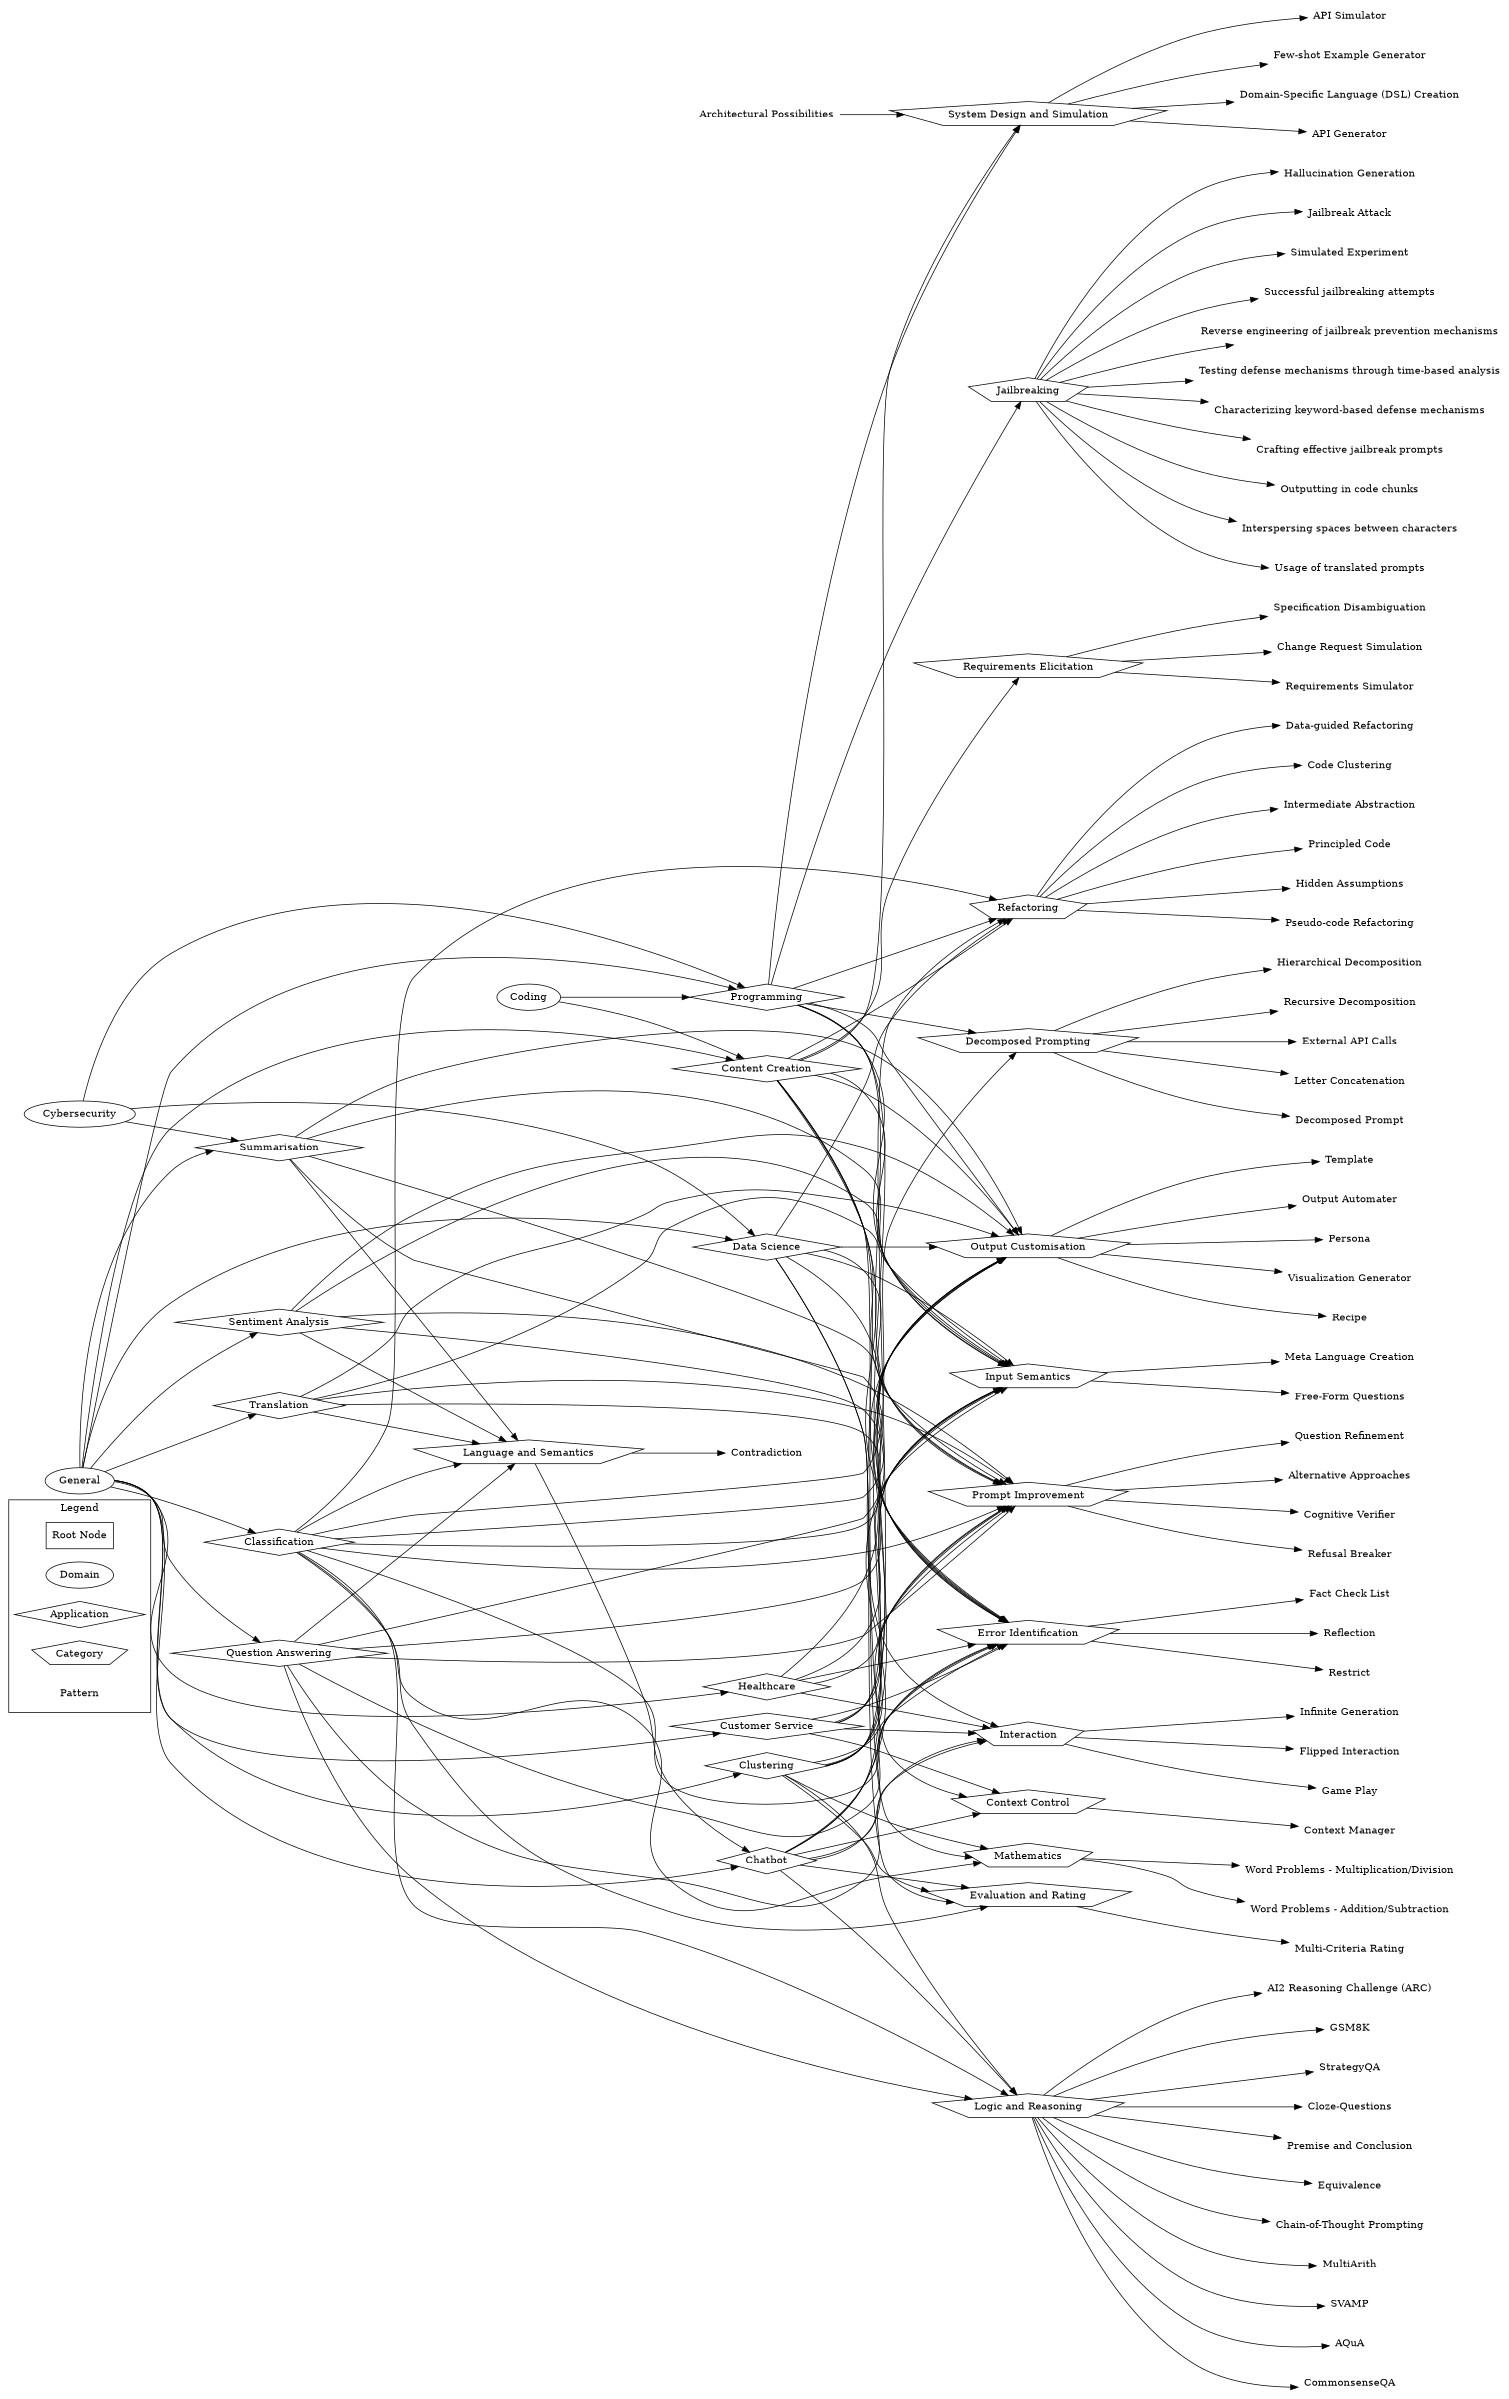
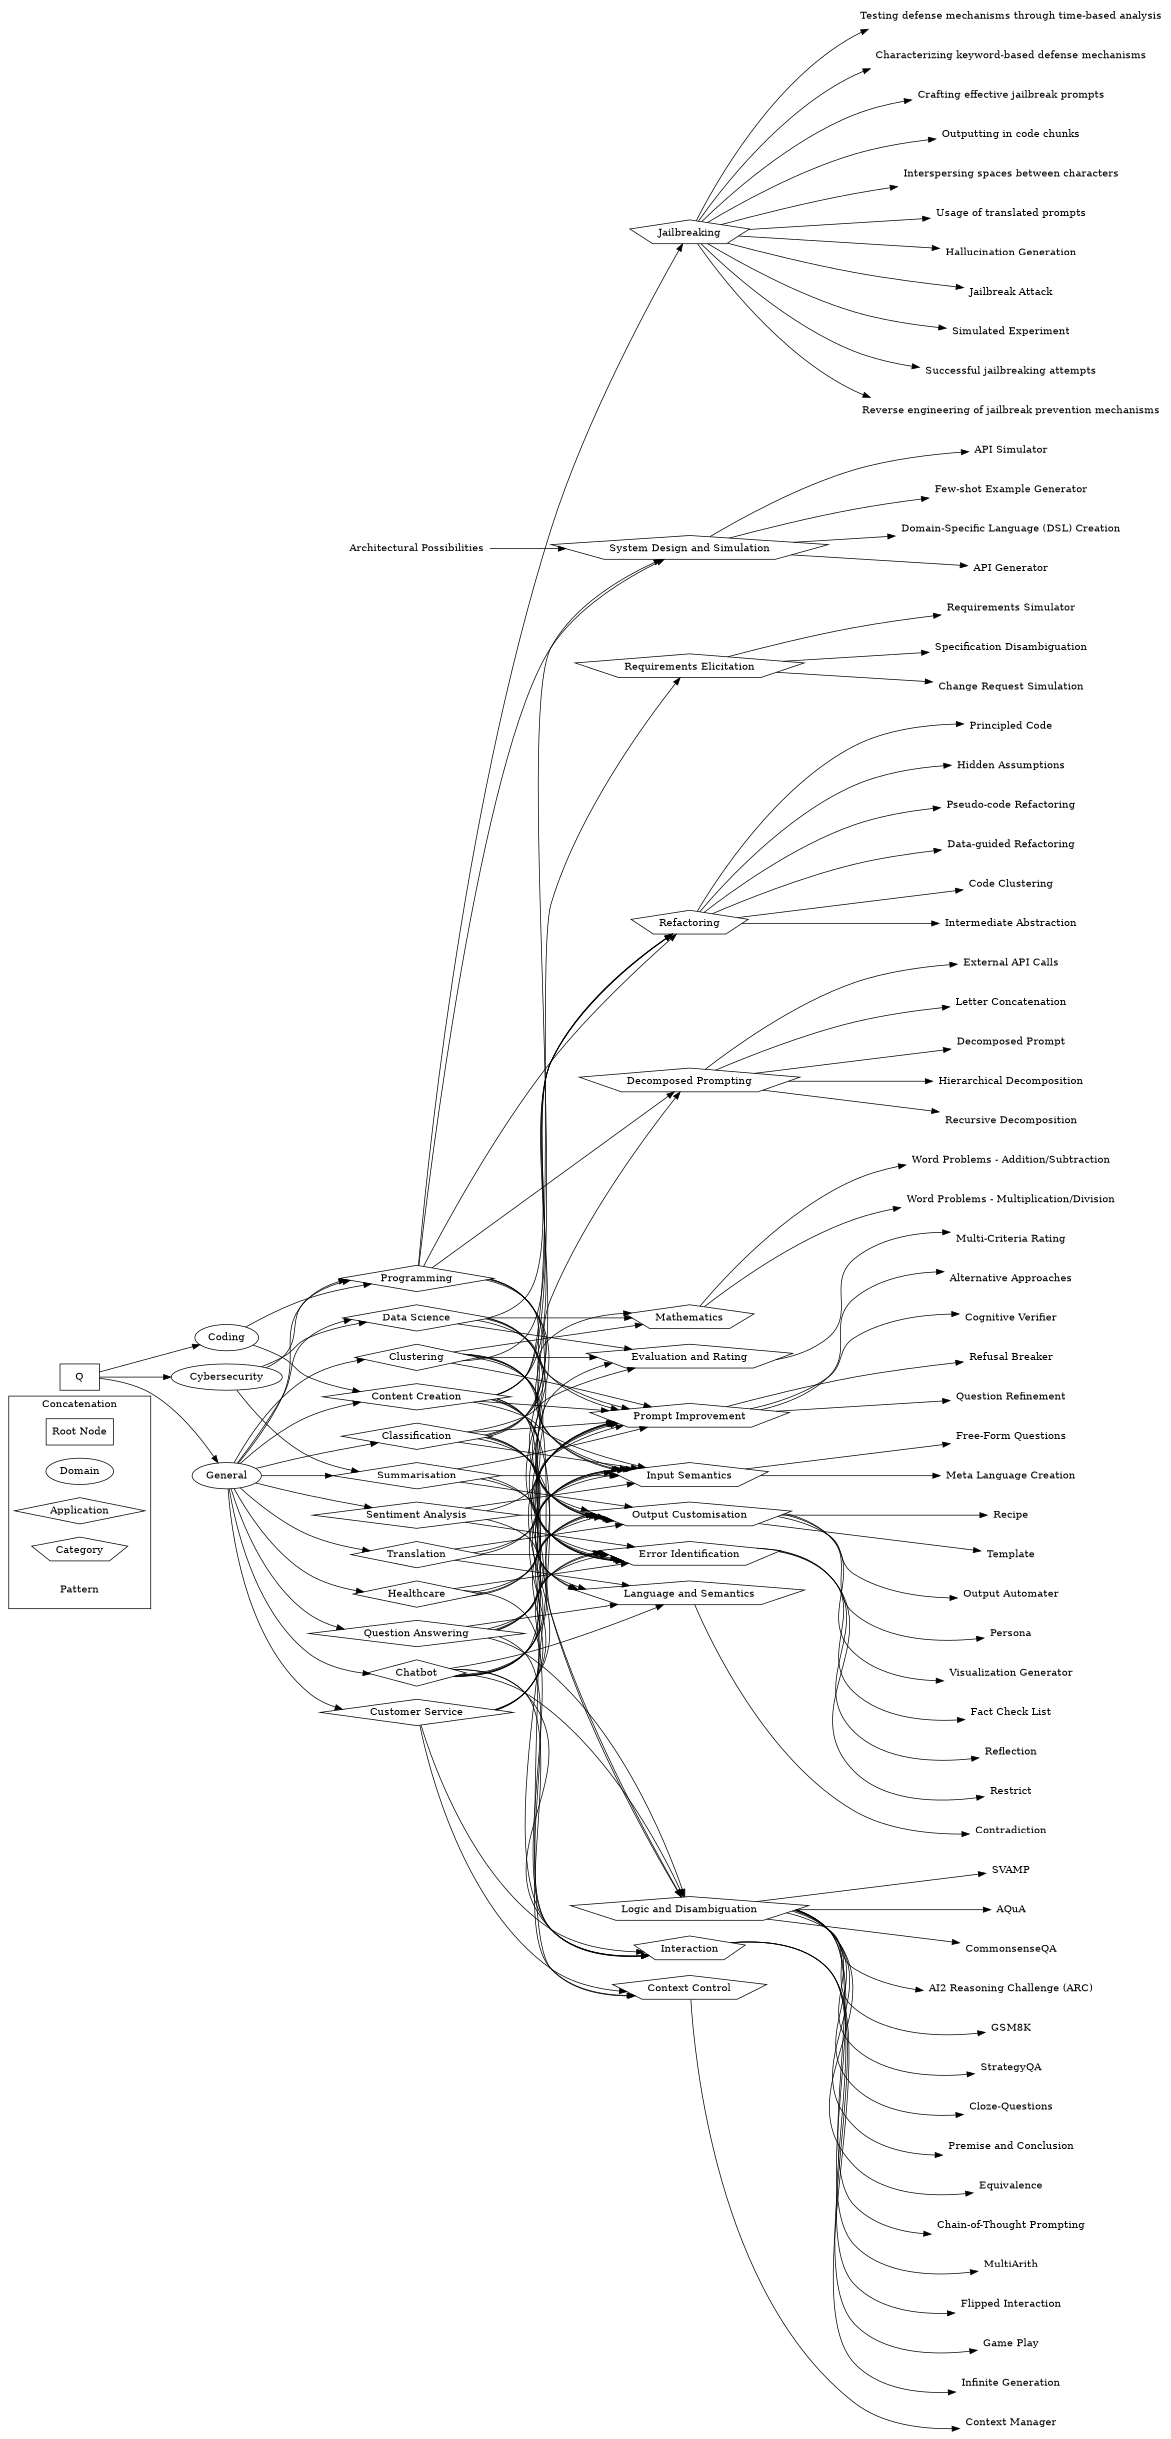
  digraph {
    rankdir=LR
    node [shape=plaintext]
    n1 [label="Root Node" shape=box]
    n2 [label=Domain shape=ellipse]
    n3 [label=Application shape=diamond]
    n4 [label=Category shape=pentagon]
    n5 [label=Pattern]
+   n6 [label=Q shape=box]
    Coding [shape=ellipse]
    Cybersecurity [shape=ellipse]
    General [shape=ellipse]
    "Content Creation" [shape=diamond]
    Programming [shape=diamond]
    "Data Science" [shape=diamond]
    Summarisation [shape=diamond]
    Chatbot [shape=diamond]
    Classification [shape=diamond]
    Clustering [shape=diamond]
    "Customer Service" [shape=diamond]
    Healthcare [shape=diamond]
    "Question Answering" [shape=diamond]
    "Sentiment Analysis" [shape=diamond]
    Translation [shape=diamond]
    "Input Semantics" [shape=pentagon]
    "Output Customisation" [shape=pentagon]
    "Error Identification" [shape=pentagon]
    "Prompt Improvement" [shape=pentagon]
    Refactoring [shape=pentagon]
    Interaction [shape=pentagon]
    "Context Control" [shape=pentagon]
    "Requirements Elicitation" [shape=pentagon]
    "System Design and Simulation" [shape=pentagon]
    Jailbreaking [shape=pentagon]
    "Decomposed Prompting" [shape=pentagon]
    "Meta Language Creation"
    "Free-Form Questions"
    "Output Automater"
    Persona
    "Visualization Generator"
    Recipe
    Template
    "Fact Check List"
    Reflection
    Restrict
    "Question Refinement"
    "Alternative Approaches"
    "Cognitive Verifier"
    "Refusal Breaker"
    "Pseudo-code Refactoring"
    "Data-guided Refactoring"
    "Code Clustering"
    "Intermediate Abstraction"
    "Principled Code"
    "Hidden Assumptions"
    "Flipped Interaction"
    "Game Play"
    "Infinite Generation"
    "Context Manager"
    "Requirements Simulator"
    "Specification Disambiguation"
    "Change Request Simulation"
    "API Generator"
    "API Simulator"
    "Few-shot Example Generator"
    "Domain-Specific Language (DSL) Creation"
    "Architectural Possibilities"
    "Jailbreak Attack"
    "Simulated Experiment"
    "Successful jailbreaking attempts"
    "Reverse engineering of jailbreak prevention mechanisms"
    "Testing defense mechanisms through time-based analysis"
    "Characterizing keyword-based defense mechanisms"
    "Crafting effective jailbreak prompts"
    "Outputting in code chunks"
    "Interspersing spaces between characters"
    "Usage of translated prompts"
    "Hallucination Generation"
    "Decomposed Prompt"
    "Hierarchical Decomposition"
    "Recursive Decomposition"
    "External API Calls"
    "Letter Concatenation"
    Mathematics [shape=pentagon]
    "Evaluation and Rating" [shape=pentagon]
    "Language and Semantics" [shape=pentagon]
    "Word Problems - Addition/Subtraction"
    "Word Problems - Multiplication/Division"
    "Multi-Criteria Rating"
    Contradiction
-   "Logic and Reasoning" [shape=pentagon]
+   "Logic and Reasoning" [shape=pentagon label="Logic and Disambiguation"]
    "Premise and Conclusion"
    Equivalence
    "Chain-of-Thought Prompting"
    MultiArith
    SVAMP
    AQuA
    CommonsenseQA
    "AI2 Reasoning Challenge (ARC)"
    GSM8K
    StrategyQA
    "Cloze-Questions"
    subgraph cluster_1 {
-     label=Legend
+     label=Concatenation
      shape=box
      n1
      n2
      n3
      n4
      n5
    }
+   n6 -> Coding
+   n6 -> Cybersecurity
+   n6 -> General
    Coding -> "Content Creation"
    Coding -> Programming
    Cybersecurity -> Programming
    Cybersecurity -> "Data Science"
    Cybersecurity -> Summarisation
    General -> "Content Creation"
    General -> Programming
    General -> "Data Science"
    General -> Summarisation
    General -> Chatbot
    General -> Classification
    General -> Clustering
    General -> "Customer Service"
    General -> Healthcare
    General -> "Question Answering"
    General -> "Sentiment Analysis"
    General -> Translation
    "Content Creation" -> "Input Semantics"
    "Content Creation" -> "Output Customisation"
    "Content Creation" -> "Error Identification"
    "Content Creation" -> "Prompt Improvement"
    "Content Creation" -> Refactoring
    "Content Creation" -> Interaction
    "Content Creation" -> "Context Control"
    "Content Creation" -> "Requirements Elicitation"
    "Content Creation" -> "System Design and Simulation"
    Programming -> "Input Semantics"
    Programming -> "Output Customisation"
    Programming -> "Error Identification"
    Programming -> "Prompt Improvement"
    Programming -> Refactoring
    Programming -> "System Design and Simulation"
    Programming -> Jailbreaking
    Programming -> "Decomposed Prompting"
    "Data Science" -> "Input Semantics"
    "Data Science" -> "Output Customisation"
    "Data Science" -> "Error Identification"
    "Data Science" -> "Prompt Improvement"
    "Data Science" -> Refactoring
    "Data Science" -> Mathematics
    "Data Science" -> "Evaluation and Rating"
    Summarisation -> "Input Semantics"
    Summarisation -> "Output Customisation"
    Summarisation -> "Error Identification"
    Summarisation -> "Prompt Improvement"
    Summarisation -> "Language and Semantics"
    Chatbot -> "Input Semantics"
    Chatbot -> "Output Customisation"
    Chatbot -> "Error Identification"
    Chatbot -> "Prompt Improvement"
    Chatbot -> Interaction
    Chatbot -> "Context Control"
    Chatbot -> "Evaluation and Rating"
-   "Language and Semantics" -> Chatbot
+   Chatbot -> "Language and Semantics"
    Chatbot -> "Logic and Reasoning"
    Classification -> "Input Semantics"
    Classification -> "Output Customisation"
    Classification -> "Error Identification"
    Classification -> "Prompt Improvement"
    Classification -> Refactoring
    Classification -> "Decomposed Prompting"
    Classification -> Mathematics
    Classification -> "Evaluation and Rating"
    Classification -> "Language and Semantics"
    Classification -> "Logic and Reasoning"
    Clustering -> "Input Semantics"
    Clustering -> "Output Customisation"
    Clustering -> "Error Identification"
    Clustering -> "Prompt Improvement"
    Clustering -> Refactoring
    Clustering -> Mathematics
    Clustering -> "Evaluation and Rating"
    Clustering -> "Logic and Reasoning"
    "Customer Service" -> "Input Semantics"
    "Customer Service" -> "Output Customisation"
    "Customer Service" -> "Error Identification"
    "Customer Service" -> "Prompt Improvement"
    "Customer Service" -> Interaction
    "Customer Service" -> "Context Control"
    Healthcare -> "Input Semantics"
    Healthcare -> "Output Customisation"
    Healthcare -> "Error Identification"
    Healthcare -> "Prompt Improvement"
    Healthcare -> Interaction
    "Question Answering" -> "Input Semantics"
    "Question Answering" -> "Output Customisation"
    "Question Answering" -> "Error Identification"
    "Question Answering" -> "Prompt Improvement"
    "Question Answering" -> Interaction
    "Question Answering" -> "Language and Semantics"
    "Question Answering" -> "Logic and Reasoning"
    "Sentiment Analysis" -> "Input Semantics"
    "Sentiment Analysis" -> "Output Customisation"
    "Sentiment Analysis" -> "Error Identification"
    "Sentiment Analysis" -> "Prompt Improvement"
    "Sentiment Analysis" -> "Language and Semantics"
    Translation -> "Input Semantics"
    Translation -> "Output Customisation"
    Translation -> "Error Identification"
    Translation -> "Prompt Improvement"
    Translation -> "Language and Semantics"
    "Input Semantics" -> "Meta Language Creation"
    "Input Semantics" -> "Free-Form Questions"
    "Output Customisation" -> "Output Automater"
    "Output Customisation" -> Persona
    "Output Customisation" -> "Visualization Generator"
    "Output Customisation" -> Recipe
    "Output Customisation" -> Template
    "Error Identification" -> "Fact Check List"
    "Error Identification" -> Reflection
    "Error Identification" -> Restrict
    "Prompt Improvement" -> "Question Refinement"
    "Prompt Improvement" -> "Alternative Approaches"
    "Prompt Improvement" -> "Cognitive Verifier"
    "Prompt Improvement" -> "Refusal Breaker"
    Refactoring -> "Pseudo-code Refactoring"
    Refactoring -> "Data-guided Refactoring"
    Refactoring -> "Code Clustering"
    Refactoring -> "Intermediate Abstraction"
    Refactoring -> "Principled Code"
    Refactoring -> "Hidden Assumptions"
    Interaction -> "Flipped Interaction"
    Interaction -> "Game Play"
    Interaction -> "Infinite Generation"
    "Context Control" -> "Context Manager"
    "Requirements Elicitation" -> "Requirements Simulator"
    "Requirements Elicitation" -> "Specification Disambiguation"
    "Requirements Elicitation" -> "Change Request Simulation"
    "System Design and Simulation" -> "API Generator"
    "System Design and Simulation" -> "API Simulator"
    "System Design and Simulation" -> "Few-shot Example Generator"
    "System Design and Simulation" -> "Domain-Specific Language (DSL) Creation"
    Jailbreaking -> "Jailbreak Attack"
    Jailbreaking -> "Simulated Experiment"
    Jailbreaking -> "Successful jailbreaking attempts"
    Jailbreaking -> "Reverse engineering of jailbreak prevention mechanisms"
    Jailbreaking -> "Testing defense mechanisms through time-based analysis"
    Jailbreaking -> "Characterizing keyword-based defense mechanisms"
    Jailbreaking -> "Crafting effective jailbreak prompts"
    Jailbreaking -> "Outputting in code chunks"
    Jailbreaking -> "Interspersing spaces between characters"
    Jailbreaking -> "Usage of translated prompts"
    Jailbreaking -> "Hallucination Generation"
    "Decomposed Prompting" -> "Decomposed Prompt"
    "Decomposed Prompting" -> "Hierarchical Decomposition"
    "Decomposed Prompting" -> "Recursive Decomposition"
    "Decomposed Prompting" -> "External API Calls"
    "Decomposed Prompting" -> "Letter Concatenation"
    "Architectural Possibilities" -> "System Design and Simulation"
    Mathematics -> "Word Problems - Addition/Subtraction"
    Mathematics -> "Word Problems - Multiplication/Division"
    "Evaluation and Rating" -> "Multi-Criteria Rating"
    "Language and Semantics" -> Contradiction
    "Logic and Reasoning" -> "Premise and Conclusion"
    "Logic and Reasoning" -> Equivalence
    "Logic and Reasoning" -> "Chain-of-Thought Prompting"
    "Logic and Reasoning" -> MultiArith
    "Logic and Reasoning" -> SVAMP
    "Logic and Reasoning" -> AQuA
    "Logic and Reasoning" -> CommonsenseQA
    "Logic and Reasoning" -> "AI2 Reasoning Challenge (ARC)"
    "Logic and Reasoning" -> GSM8K
    "Logic and Reasoning" -> StrategyQA
    "Logic and Reasoning" -> "Cloze-Questions"
  }
